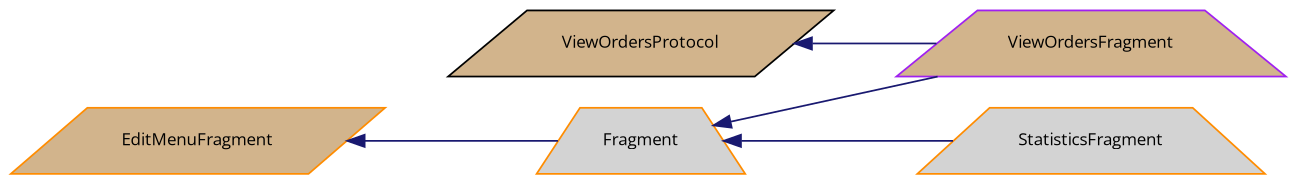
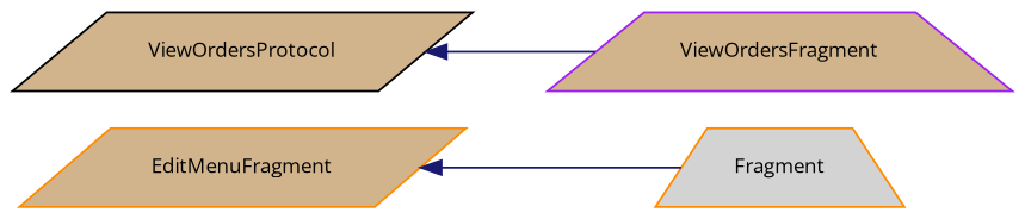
  digraph {
    fontname="Open Sans"
    rankdir=LR
    node [color=darkorange fillcolor=tan fontname="Open Sans" fontsize=10 shape=trapezium style=filled]
    edge [color=midnightblue dir=back fontname="Open Sans" fontsize=10 labelfontname=Helvetica labelfontsize=10 style=solid]
    n1 [fillcolor=lightgrey height=0.2 label=Fragment width=0.4]
-   n2 [fillcolor=lightgrey height=0.2 label=StatisticsFragment width=0.4]
    n3 [color=purple height=0.2 label=ViewOrdersFragment width=0.4]
    n4 [height=0.2 label=EditMenuFragment shape=parallelogram width=0.4]
    n5 [color=black height=0.2 label=ViewOrdersProtocol shape=parallelogram width=0.4]
-   n1 -> n2
-   n1 -> n3
    n4 -> n1
    n5 -> n3
  }
